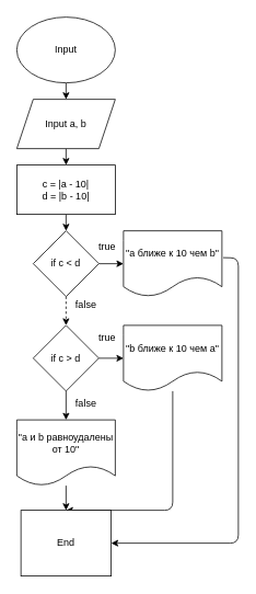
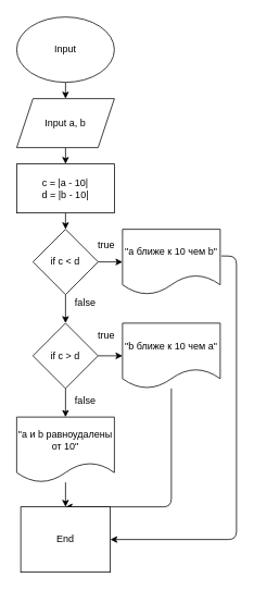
  <mxCell id="0" />
  <mxCell id="1" parent="0" />
  <mxCell id="2" value="" style="edgeStyle=none;html=1;" parent="1" source="3" target="5" edge="1"><mxGeometry relative="1" as="geometry" /></mxCell>
  <mxCell id="3" value="Input" style="ellipse;whiteSpace=wrap;html=1;" parent="1" vertex="1"><mxGeometry x="20" y="20" width="120" height="80" as="geometry" /></mxCell>
  <mxCell id="4" value="" style="edgeStyle=none;html=1;" parent="1" source="5" target="7" edge="1"><mxGeometry relative="1" as="geometry" /></mxCell>
  <mxCell id="5" value="Input a, b" style="shape=parallelogram;perimeter=parallelogramPerimeter;whiteSpace=wrap;html=1;fixedSize=1;" parent="1" vertex="1"><mxGeometry x="20" y="120" width="120" height="60" as="geometry" /></mxCell>
  <mxCell id="6" value="" style="edgeStyle=none;html=1;" parent="1" source="7" target="10" edge="1"><mxGeometry relative="1" as="geometry" /></mxCell>
  <mxCell id="7" value="c = |a - 10|&lt;br&gt;d = |b - 10|" style="whiteSpace=wrap;html=1;" parent="1" vertex="1"><mxGeometry x="20" y="200" width="120" height="60" as="geometry" /></mxCell>
  <mxCell id="8" value="" style="edgeStyle=none;html=1;" parent="1" source="10" target="12" edge="1"><mxGeometry relative="1" as="geometry" /></mxCell>
- <mxCell id="9" value="" style="edgeStyle=none;html=1;dashed=1;" parent="1" source="10" target="16" edge="1"><mxGeometry relative="1" as="geometry" /></mxCell>
+ <mxCell id="9" value="" style="edgeStyle=none;html=1;" parent="1" source="10" target="16" edge="1"><mxGeometry relative="1" as="geometry" /></mxCell>
  <mxCell id="10" value="if c &amp;lt; d" style="rhombus;whiteSpace=wrap;html=1;" parent="1" vertex="1"><mxGeometry x="40" y="280" width="80" height="80" as="geometry" /></mxCell>
  <mxCell id="11" style="edgeStyle=none;html=1;entryX=1;entryY=0.5;entryDx=0;entryDy=0;exitX=1.013;exitY=0.408;exitDx=0;exitDy=0;exitPerimeter=0;" parent="1" source="12" target="24" edge="1"><mxGeometry relative="1" as="geometry"><Array as="points"><mxPoint x="290" y="313" /><mxPoint x="290" y="660" /></Array></mxGeometry></mxCell>
  <mxCell id="12" value="&quot;a ближе к 10 чем b&quot;" style="shape=document;whiteSpace=wrap;html=1;boundedLbl=1;" parent="1" vertex="1"><mxGeometry x="150" y="280" width="120" height="80" as="geometry" /></mxCell>
  <mxCell id="13" value="true" style="text;html=1;align=center;verticalAlign=middle;resizable=0;points=[];autosize=1;strokeColor=none;fillColor=none;" parent="1" vertex="1"><mxGeometry x="110" y="285" width="40" height="30" as="geometry" /></mxCell>
  <mxCell id="14" value="" style="edgeStyle=none;html=1;" parent="1" source="16" target="19" edge="1"><mxGeometry relative="1" as="geometry" /></mxCell>
  <mxCell id="15" value="" style="edgeStyle=none;html=1;" parent="1" source="16" target="22" edge="1"><mxGeometry relative="1" as="geometry" /></mxCell>
  <mxCell id="16" value="if c &amp;gt; d" style="rhombus;whiteSpace=wrap;html=1;" parent="1" vertex="1"><mxGeometry x="40" y="395" width="80" height="80" as="geometry" /></mxCell>
  <mxCell id="17" value="false" style="text;html=1;align=center;verticalAlign=middle;resizable=0;points=[];autosize=1;strokeColor=none;fillColor=none;" parent="1" vertex="1"><mxGeometry x="79" y="355" width="50" height="30" as="geometry" /></mxCell>
  <mxCell id="18" style="edgeStyle=none;html=1;entryX=0.5;entryY=0;entryDx=0;entryDy=0;" parent="1" source="19" target="24" edge="1"><mxGeometry relative="1" as="geometry"><Array as="points"><mxPoint x="210" y="620" /></Array></mxGeometry></mxCell>
  <mxCell id="19" value="&quot;b ближе к 10 чем a&quot;" style="shape=document;whiteSpace=wrap;html=1;boundedLbl=1;" parent="1" vertex="1"><mxGeometry x="150" y="395" width="120" height="80" as="geometry" /></mxCell>
  <mxCell id="20" value="true" style="text;html=1;align=center;verticalAlign=middle;resizable=0;points=[];autosize=1;strokeColor=none;fillColor=none;" parent="1" vertex="1"><mxGeometry x="110" y="395" width="40" height="30" as="geometry" /></mxCell>
  <mxCell id="21" value="" style="edgeStyle=none;html=1;" parent="1" source="22" target="24" edge="1"><mxGeometry relative="1" as="geometry" /></mxCell>
  <mxCell id="22" value="&quot;a и b равноудалены от 10&quot;" style="shape=document;whiteSpace=wrap;html=1;boundedLbl=1;" parent="1" vertex="1"><mxGeometry x="20" y="510" width="120" height="80" as="geometry" /></mxCell>
  <mxCell id="23" value="false" style="text;html=1;align=center;verticalAlign=middle;resizable=0;points=[];autosize=1;strokeColor=none;fillColor=none;" parent="1" vertex="1"><mxGeometry x="79" y="475" width="50" height="30" as="geometry" /></mxCell>
  <mxCell id="24" value="End" style="whiteSpace=wrap;html=1;rounded=0;" parent="1" vertex="1"><mxGeometry x="25" y="620" width="110" height="80" as="geometry" /></mxCell>
